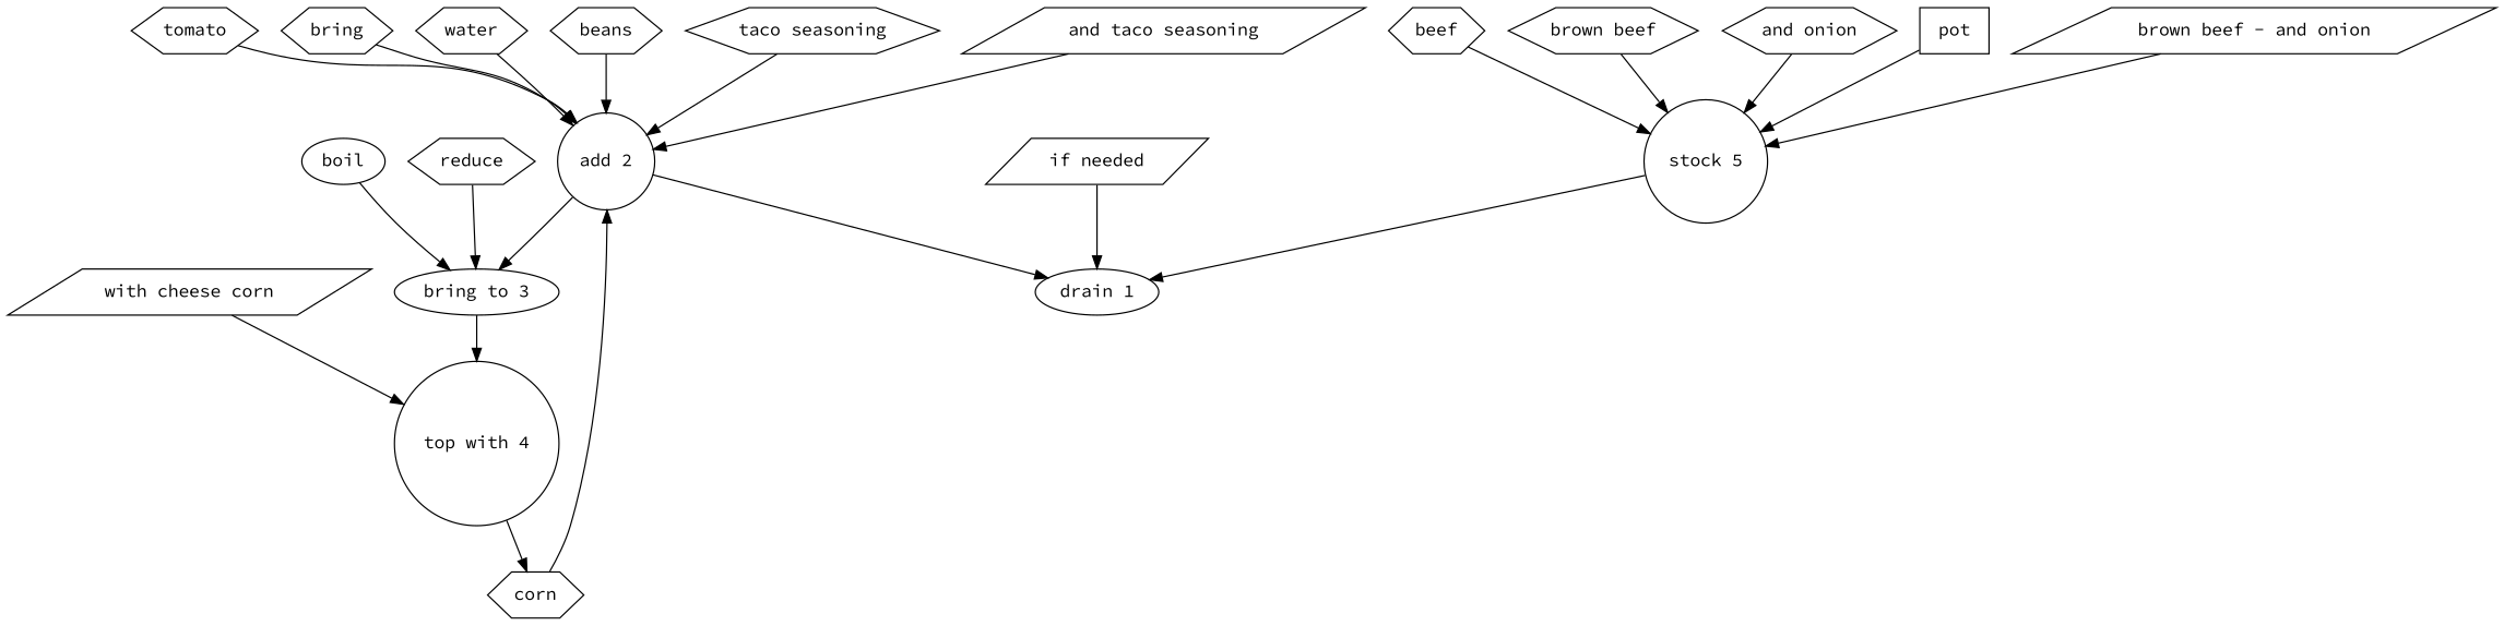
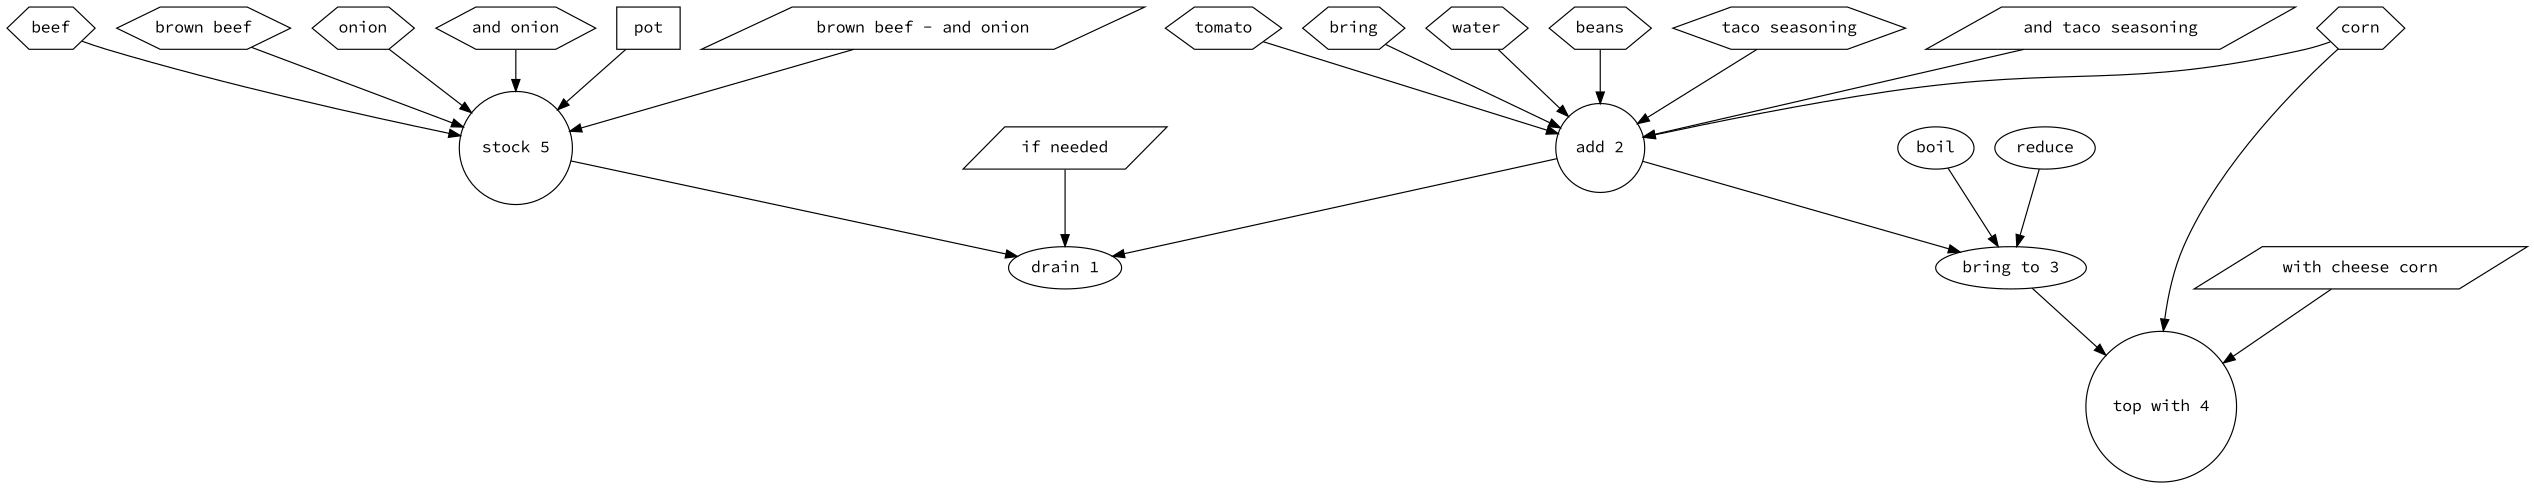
  digraph {
    fontname="Source Code Pro"
    node [fillcolor=white fontname="Source Code Pro" shape=hexagon style=filled]
    edge [fontname="Source Code Pro"]
    n1 [label="stock 5" shape=circle]
    "drain 1" [shape=ellipse]
    beef
    "brown beef"
+   onion
    "and onion"
    pot [shape=box]
    "brown beef - and onion" [shape=parallelogram]
    "add 2" [shape=circle]
    "bring to 3" [shape=ellipse]
    "if needed" [shape=parallelogram]
    "top with 4" [shape=circle]
    tomato
    n14 [label=bring]
    water
    beans
    corn
    "taco seasoning"
    "and taco seasoning" [shape=parallelogram]
    boil [shape=ellipse]
-   reduce
+   reduce [shape=ellipse]
    "with cheese corn" [shape=parallelogram]
    n1 -> "drain 1"
    beef -> n1
    "brown beef" -> n1
+   onion -> n1
    "and onion" -> n1
    pot -> n1
    "brown beef - and onion" -> n1
    "add 2" -> "drain 1"
    "add 2" -> "bring to 3"
    "bring to 3" -> "top with 4"
    "if needed" -> "drain 1"
    tomato -> "add 2"
    n14 -> "add 2"
    water -> "add 2"
    beans -> "add 2"
    corn -> "add 2"
-   "top with 4" -> corn
+   corn -> "top with 4"
    "taco seasoning" -> "add 2"
    "and taco seasoning" -> "add 2"
    boil -> "bring to 3"
    reduce -> "bring to 3"
    "with cheese corn" -> "top with 4"
  }
